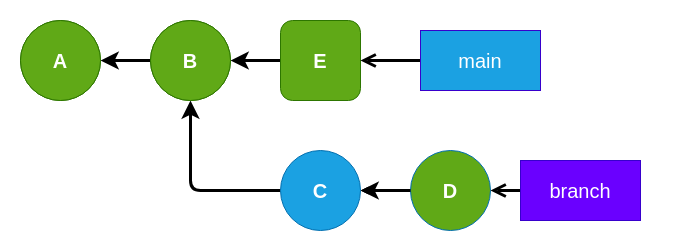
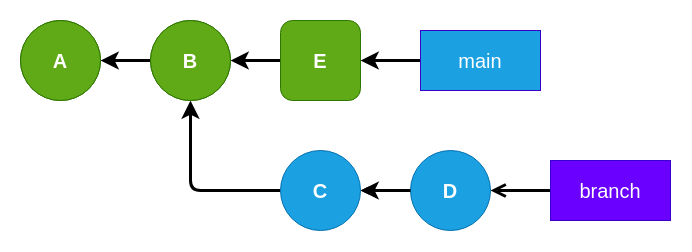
  <mxCell id="0" />
  <mxCell id="1" parent="0" />
  <mxCell id="2" value="A" style="ellipse;whiteSpace=wrap;html=1;aspect=fixed;fillColor=#60a917;strokeColor=#2D7600;fontColor=#ffffff;" parent="1" vertex="1"><mxGeometry x="20" y="20" width="80" height="80" as="geometry" /></mxCell>
  <mxCell id="3" style="edgeStyle=none;html=1;strokeWidth=3;endSize=9;" parent="1" source="4" target="2" edge="1"><mxGeometry relative="1" as="geometry" /></mxCell>
  <mxCell id="4" value="B" style="ellipse;whiteSpace=wrap;html=1;aspect=fixed;fillColor=#60a917;strokeColor=#2D7600;fontColor=#ffffff;" parent="1" vertex="1"><mxGeometry x="150" y="20" width="80" height="80" as="geometry" /></mxCell>
  <mxCell id="5" style="edgeStyle=none;html=1;entryX=1;entryY=0.5;entryDx=0;entryDy=0;strokeWidth=3;endSize=9;" parent="1" source="6" target="4" edge="1"><mxGeometry relative="1" as="geometry" /></mxCell>
  <mxCell id="6" value="C" style="ellipse;whiteSpace=wrap;html=1;aspect=fixed;fillColor=#60a917;strokeColor=#2D7600;fontColor=#ffffff;" parent="1" vertex="1"><mxGeometry x="280" y="20" width="80" height="80" as="geometry" /></mxCell>
  <mxCell id="7" style="edgeStyle=none;html=1;entryX=0.5;entryY=1;entryDx=0;entryDy=0;exitX=0;exitY=0.5;exitDx=0;exitDy=0;strokeWidth=3;endSize=9;" parent="1" source="8" target="4" edge="1"><mxGeometry relative="1" as="geometry"><Array as="points"><mxPoint x="190" y="190" /></Array></mxGeometry></mxCell>
  <mxCell id="8" value="C" style="ellipse;whiteSpace=wrap;html=1;aspect=fixed;fillColor=#1ba1e2;strokeColor=#006EAF;fontColor=#ffffff;fontStyle=1;fontSize=20;" parent="1" vertex="1"><mxGeometry x="280" y="150" width="80" height="80" as="geometry" /></mxCell>
  <mxCell id="9" style="edgeStyle=none;html=1;entryX=1;entryY=0.5;entryDx=0;entryDy=0;" parent="1" source="10" target="8" edge="1"><mxGeometry relative="1" as="geometry" /></mxCell>
- <mxCell id="10" value="D" style="ellipse;whiteSpace=wrap;html=1;aspect=fixed;fillColor=#60a917;strokeColor=#006EAF;fontColor=#ffffff;fontStyle=1;fontSize=20;" parent="1" vertex="1"><mxGeometry x="410" y="150" width="80" height="80" as="geometry" /></mxCell>
+ <mxCell id="10" value="D" style="ellipse;whiteSpace=wrap;html=1;aspect=fixed;fillColor=#1ba1e2;strokeColor=#006EAF;fontColor=#ffffff;fontStyle=1;fontSize=20;" parent="1" vertex="1"><mxGeometry x="410" y="150" width="80" height="80" as="geometry" /></mxCell>
  <mxCell id="11" style="edgeStyle=none;html=1;entryX=1;entryY=0.5;entryDx=0;entryDy=0;strokeWidth=3;endSize=9;" parent="1" edge="1"><mxGeometry relative="1" as="geometry"><mxPoint x="410" y="190" as="sourcePoint" /><mxPoint x="360" y="190" as="targetPoint" /></mxGeometry></mxCell>
  <mxCell id="12" value="A" style="ellipse;whiteSpace=wrap;html=1;aspect=fixed;fillColor=#60a917;strokeColor=#2D7600;fontColor=#ffffff;fontStyle=1;fontSize=20;" vertex="1" parent="1"><mxGeometry x="20" y="20" width="80" height="80" as="geometry" /></mxCell>
  <mxCell id="13" value="B" style="ellipse;whiteSpace=wrap;html=1;aspect=fixed;fillColor=#60a917;strokeColor=#2D7600;fontColor=#ffffff;fontStyle=1;fontSize=20;" vertex="1" parent="1"><mxGeometry x="150" y="20" width="80" height="80" as="geometry" /></mxCell>
  <mxCell id="14" value="E" style="whiteSpace=wrap;html=1;aspect=fixed;fillColor=#60a917;strokeColor=#2D7600;fontColor=#ffffff;fontStyle=1;fontSize=20;rounded=1;" vertex="1" parent="1"><mxGeometry x="280" y="20" width="80" height="80" as="geometry" /></mxCell>
- <mxCell id="15" style="edgeStyle=none;html=1;entryX=1;entryY=0.5;entryDx=0;entryDy=0;fontSize=20;strokeWidth=3;endSize=9;endArrow=open;" edge="1" parent="1" source="16" target="14"><mxGeometry relative="1" as="geometry" /></mxCell>
+ <mxCell id="15" style="edgeStyle=none;html=1;entryX=1;entryY=0.5;entryDx=0;entryDy=0;fontSize=20;strokeWidth=3;endSize=9;" edge="1" parent="1" source="16" target="14"><mxGeometry relative="1" as="geometry" /></mxCell>
  <mxCell id="16" value="main" style="rounded=0;whiteSpace=wrap;html=1;fontSize=20;fillColor=#1ba1e2;fontColor=#ffffff;strokeColor=#3700CC;fontStyle=0;" vertex="1" parent="1"><mxGeometry x="420" y="30" width="120" height="60" as="geometry" /></mxCell>
  <mxCell id="17" style="edgeStyle=none;html=1;entryX=1;entryY=0.5;entryDx=0;entryDy=0;fontSize=20;endSize=9;strokeWidth=3;endArrow=open;" edge="1" parent="1" source="18" target="10"><mxGeometry relative="1" as="geometry" /></mxCell>
- <mxCell id="18" value="branch" style="rounded=0;whiteSpace=wrap;html=1;fontSize=20;fillColor=#6a00ff;fontColor=#ffffff;strokeColor=#3700CC;" vertex="1" parent="1"><mxGeometry x="520" y="160" width="120" height="60" as="geometry" /></mxCell>
+ <mxCell id="18" value="branch" style="rounded=0;whiteSpace=wrap;html=1;fontSize=20;fillColor=#6a00ff;fontColor=#ffffff;strokeColor=#3700CC;" vertex="1" parent="1"><mxGeometry x="550" y="160" width="120" height="60" as="geometry" /></mxCell>
